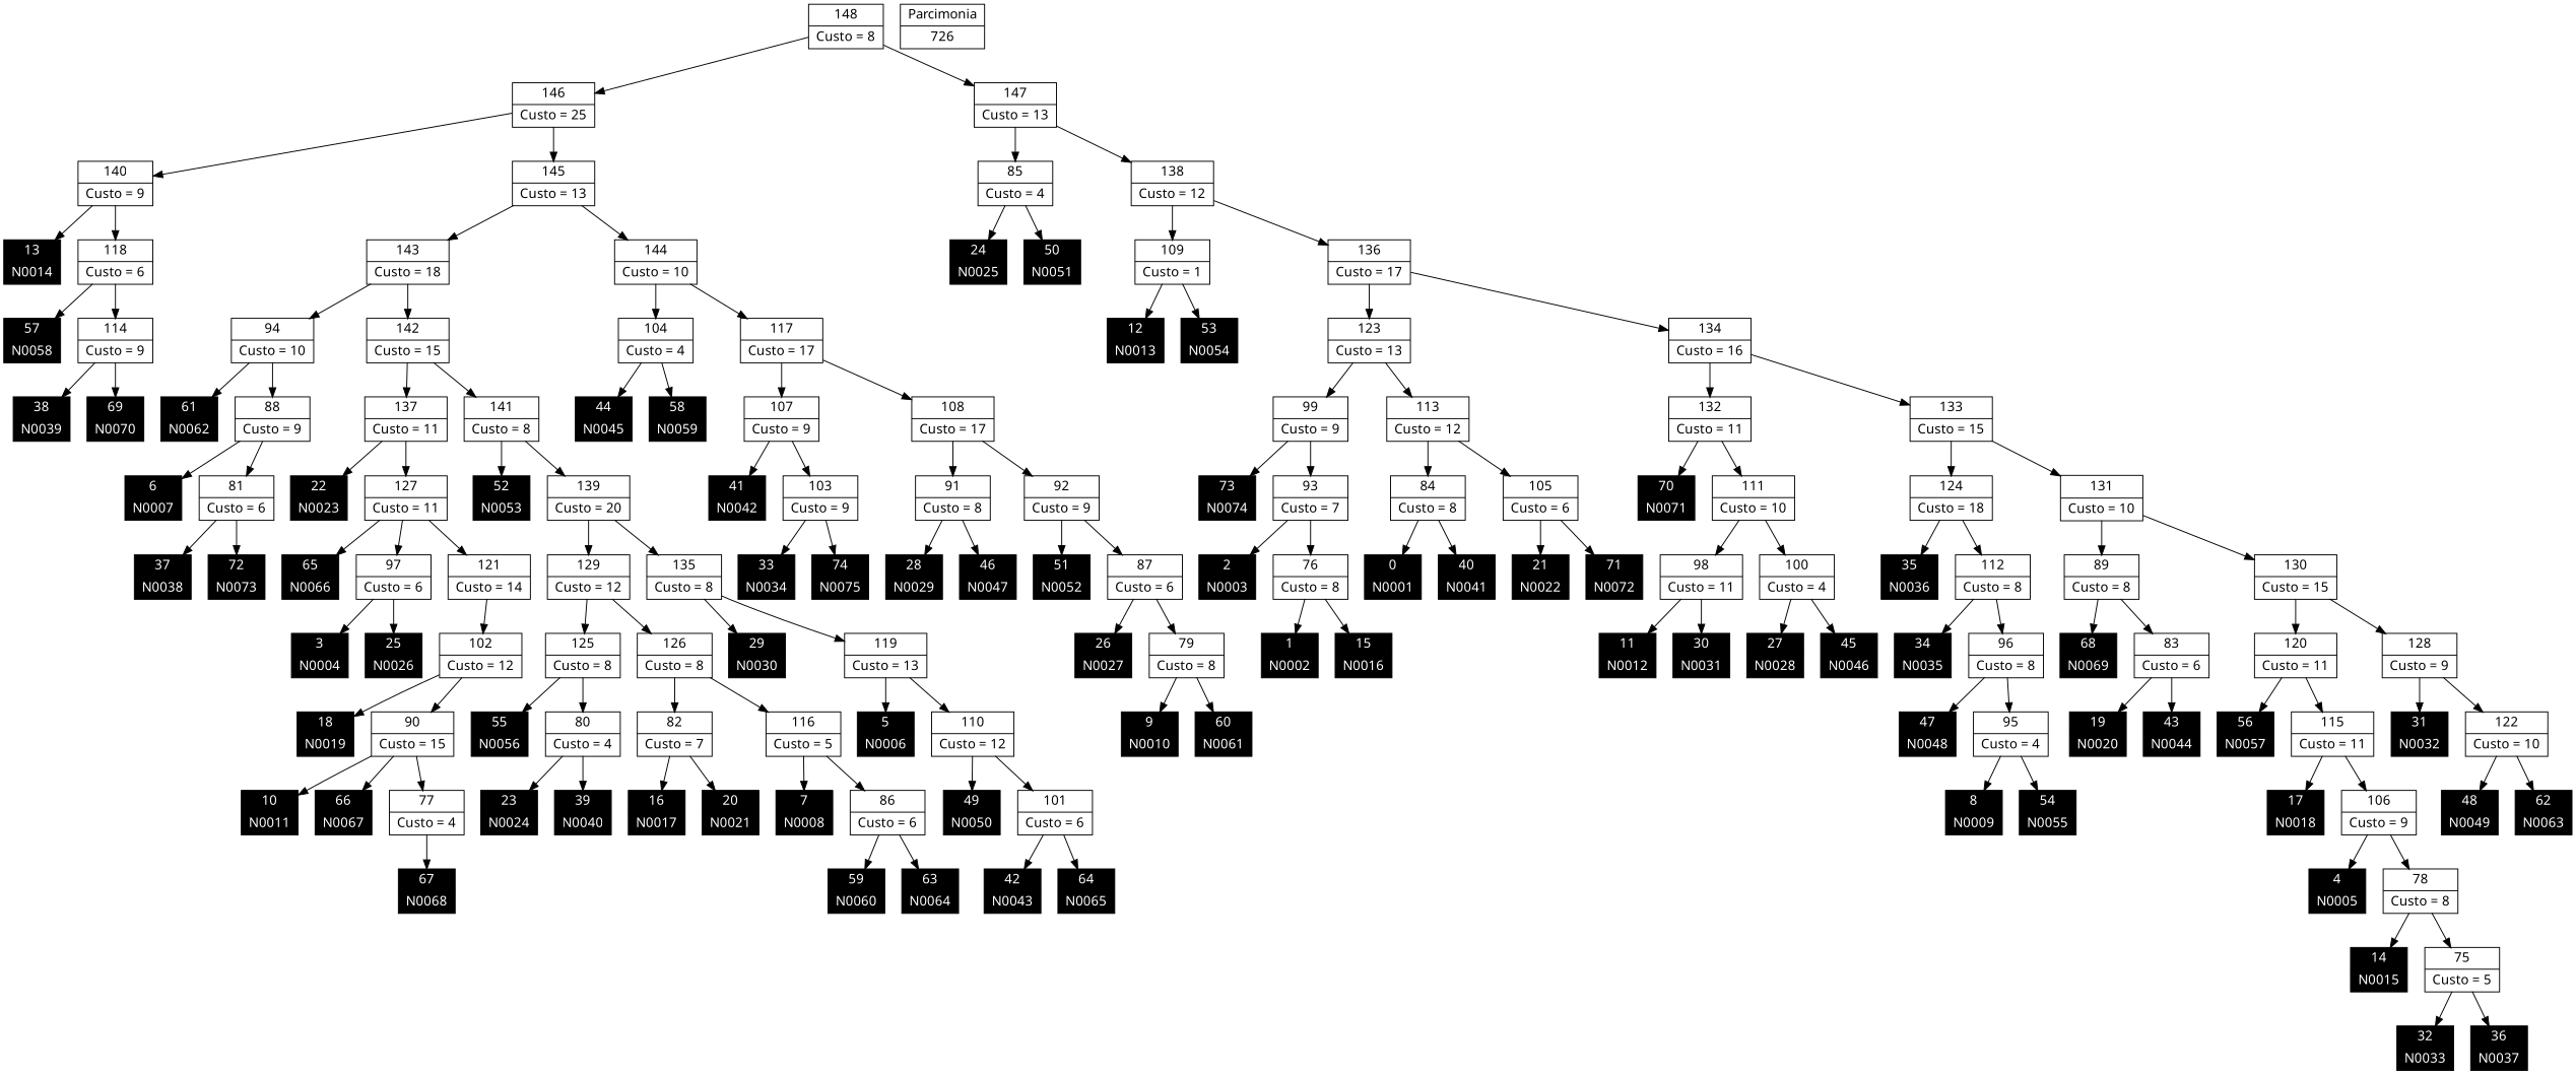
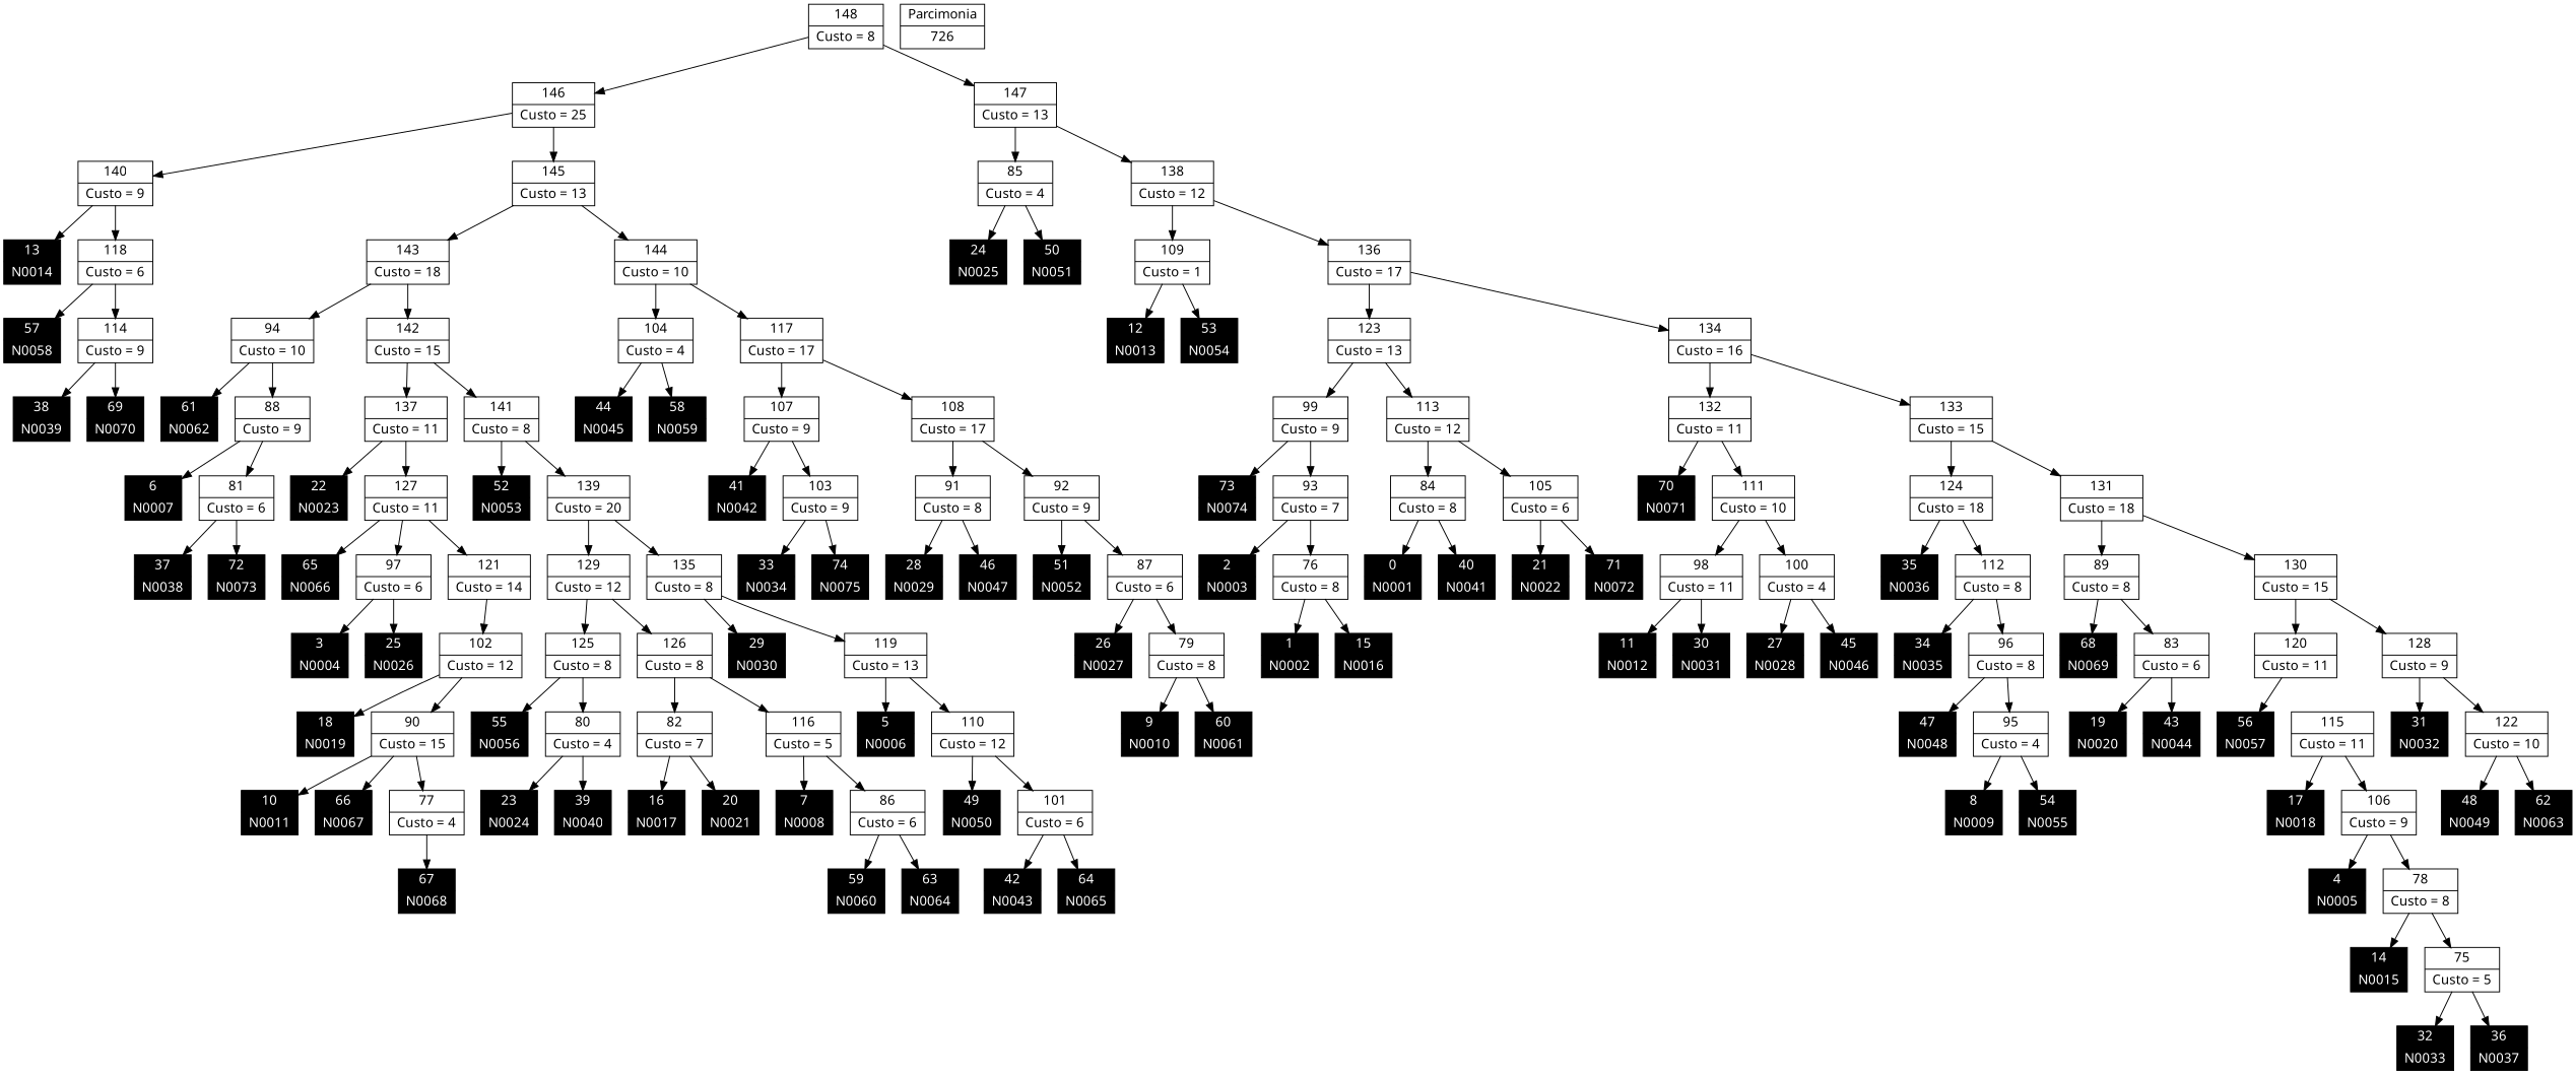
  digraph {
    fontname="Noto Sans"
    node [fontname="Noto Sans" shape=record]
    edge [fontname="Noto Sans"]
    n1 [color=black fontcolor=white fontsize=14 height=0.5 label="{0 | N0001}" style=filled]
    n2 [color=black fontcolor=white fontsize=14 height=0.5 label="{1 | N0002}" style=filled]
    n3 [color=black fontcolor=white fontsize=14 height=0.5 label="{2 | N0003}" style=filled]
    n4 [color=black fontcolor=white fontsize=14 height=0.5 label="{3 | N0004}" style=filled]
    n5 [color=black fontcolor=white fontsize=14 height=0.5 label="{4 | N0005}" style=filled]
    n6 [color=black fontcolor=white fontsize=14 height=0.5 label="{5 | N0006}" style=filled]
    n7 [color=black fontcolor=white fontsize=14 height=0.5 label="{6 | N0007}" style=filled]
    n8 [color=black fontcolor=white fontsize=14 height=0.5 label="{7 | N0008}" style=filled]
    n9 [color=black fontcolor=white fontsize=14 height=0.5 label="{8 | N0009}" style=filled]
    n10 [color=black fontcolor=white fontsize=14 height=0.5 label="{9 | N0010}" style=filled]
    n11 [color=black fontcolor=white fontsize=14 height=0.5 label="{10 | N0011}" style=filled]
    n12 [color=black fontcolor=white fontsize=14 height=0.5 label="{11 | N0012}" style=filled]
    n13 [color=black fontcolor=white fontsize=14 height=0.5 label="{12 | N0013}" style=filled]
    n14 [color=black fontcolor=white fontsize=14 height=0.5 label="{13 | N0014}" style=filled]
    n15 [color=black fontcolor=white fontsize=14 height=0.5 label="{14 | N0015}" style=filled]
    n16 [color=black fontcolor=white fontsize=14 height=0.5 label="{15 | N0016}" style=filled]
    n17 [color=black fontcolor=white fontsize=14 height=0.5 label="{16 | N0017}" style=filled]
    n18 [color=black fontcolor=white fontsize=14 height=0.5 label="{17 | N0018}" style=filled]
    n19 [color=black fontcolor=white fontsize=14 height=0.5 label="{18 | N0019}" style=filled]
    n20 [color=black fontcolor=white fontsize=14 height=0.5 label="{19 | N0020}" style=filled]
    n21 [color=black fontcolor=white fontsize=14 height=0.5 label="{20 | N0021}" style=filled]
    n22 [color=black fontcolor=white fontsize=14 height=0.5 label="{21 | N0022}" style=filled]
    n23 [color=black fontcolor=white fontsize=14 height=0.5 label="{22 | N0023}" style=filled]
    n24 [color=black fontcolor=white fontsize=14 height=0.5 label="{23 | N0024}" style=filled]
    n25 [color=black fontcolor=white fontsize=14 height=0.5 label="{24 | N0025}" style=filled]
    n26 [color=black fontcolor=white fontsize=14 height=0.5 label="{25 | N0026}" style=filled]
    n27 [color=black fontcolor=white fontsize=14 height=0.5 label="{26 | N0027}" style=filled]
    n28 [color=black fontcolor=white fontsize=14 height=0.5 label="{27 | N0028}" style=filled]
    n29 [color=black fontcolor=white fontsize=14 height=0.5 label="{28 | N0029}" style=filled]
    n30 [color=black fontcolor=white fontsize=14 height=0.5 label="{29 | N0030}" style=filled]
    n31 [color=black fontcolor=white fontsize=14 height=0.5 label="{30 | N0031}" style=filled]
    n32 [color=black fontcolor=white fontsize=14 height=0.5 label="{31 | N0032}" style=filled]
    n33 [color=black fontcolor=white fontsize=14 height=0.5 label="{32 | N0033}" style=filled]
    n34 [color=black fontcolor=white fontsize=14 height=0.5 label="{33 | N0034}" style=filled]
    n35 [color=black fontcolor=white fontsize=14 height=0.5 label="{34 | N0035}" style=filled]
    n36 [color=black fontcolor=white fontsize=14 height=0.5 label="{35 | N0036}" style=filled]
    n37 [color=black fontcolor=white fontsize=14 height=0.5 label="{36 | N0037}" style=filled]
    n38 [color=black fontcolor=white fontsize=14 height=0.5 label="{37 | N0038}" style=filled]
    n39 [color=black fontcolor=white fontsize=14 height=0.5 label="{38 | N0039}" style=filled]
    n40 [color=black fontcolor=white fontsize=14 height=0.5 label="{39 | N0040}" style=filled]
    n41 [color=black fontcolor=white fontsize=14 height=0.5 label="{40 | N0041}" style=filled]
    n42 [color=black fontcolor=white fontsize=14 height=0.5 label="{41 | N0042}" style=filled]
    n43 [color=black fontcolor=white fontsize=14 height=0.5 label="{42 | N0043}" style=filled]
    n44 [color=black fontcolor=white fontsize=14 height=0.5 label="{43 | N0044}" style=filled]
    n45 [color=black fontcolor=white fontsize=14 height=0.5 label="{44 | N0045}" style=filled]
    n46 [color=black fontcolor=white fontsize=14 height=0.5 label="{45 | N0046}" style=filled]
    n47 [color=black fontcolor=white fontsize=14 height=0.5 label="{46 | N0047}" style=filled]
    n48 [color=black fontcolor=white fontsize=14 height=0.5 label="{47 | N0048}" style=filled]
    n49 [color=black fontcolor=white fontsize=14 height=0.5 label="{48 | N0049}" style=filled]
    n50 [color=black fontcolor=white fontsize=14 height=0.5 label="{49 | N0050}" style=filled]
    n51 [color=black fontcolor=white fontsize=14 height=0.5 label="{50 | N0051}" style=filled]
    n52 [color=black fontcolor=white fontsize=14 height=0.5 label="{51 | N0052}" style=filled]
    n53 [color=black fontcolor=white fontsize=14 height=0.5 label="{52 | N0053}" style=filled]
    n54 [color=black fontcolor=white fontsize=14 height=0.5 label="{53 | N0054}" style=filled]
    n55 [color=black fontcolor=white fontsize=14 height=0.5 label="{54 | N0055}" style=filled]
    n56 [color=black fontcolor=white fontsize=14 height=0.5 label="{55 | N0056}" style=filled]
    n57 [color=black fontcolor=white fontsize=14 height=0.5 label="{56 | N0057}" style=filled]
    n58 [color=black fontcolor=white fontsize=14 height=0.5 label="{57 | N0058}" style=filled]
    n59 [color=black fontcolor=white fontsize=14 height=0.5 label="{58 | N0059}" style=filled]
    n60 [color=black fontcolor=white fontsize=14 height=0.5 label="{59 | N0060}" style=filled]
    n61 [color=black fontcolor=white fontsize=14 height=0.5 label="{60 | N0061}" style=filled]
    n62 [color=black fontcolor=white fontsize=14 height=0.5 label="{61 | N0062}" style=filled]
    n63 [color=black fontcolor=white fontsize=14 height=0.5 label="{62 | N0063}" style=filled]
    n64 [color=black fontcolor=white fontsize=14 height=0.5 label="{63 | N0064}" style=filled]
    n65 [color=black fontcolor=white fontsize=14 height=0.5 label="{64 | N0065}" style=filled]
    n66 [color=black fontcolor=white fontsize=14 height=0.5 label="{65 | N0066}" style=filled]
    n67 [color=black fontcolor=white fontsize=14 height=0.5 label="{66 | N0067}" style=filled]
    n68 [color=black fontcolor=white fontsize=14 height=0.5 label="{67 | N0068}" style=filled]
    n69 [color=black fontcolor=white fontsize=14 height=0.5 label="{68 | N0069}" style=filled]
    n70 [color=black fontcolor=white fontsize=14 height=0.5 label="{69 | N0070}" style=filled]
    n71 [color=black fontcolor=white fontsize=14 height=0.5 label="{70 | N0071}" style=filled]
    n72 [color=black fontcolor=white fontsize=14 height=0.5 label="{71 | N0072}" style=filled]
    n73 [color=black fontcolor=white fontsize=14 height=0.5 label="{72 | N0073}" style=filled]
    n74 [color=black fontcolor=white fontsize=14 height=0.5 label="{73 | N0074}" style=filled]
    n75 [color=black fontcolor=white fontsize=14 height=0.5 label="{74 | N0075}" style=filled]
    n76 [label="{75|Custo = 5}"]
    n77 [label="{76|Custo = 8}"]
    n78 [label="{77|Custo = 4}"]
    n79 [label="{78|Custo = 8}"]
    n80 [label="{79|Custo = 8}"]
    n81 [label="{80|Custo = 4}"]
    n82 [label="{81|Custo = 6}"]
    n83 [label="{82|Custo = 7}"]
    n84 [label="{83|Custo = 6}"]
    n85 [label="{84|Custo = 8}"]
    n86 [label="{85|Custo = 4}"]
    n87 [label="{86|Custo = 6}"]
    n88 [label="{87|Custo = 6}"]
    n89 [label="{88|Custo = 9}"]
    n90 [label="{89|Custo = 8}"]
    n91 [label="{90|Custo = 15}"]
    n92 [label="{91|Custo = 8}"]
    n93 [label="{92|Custo = 9}"]
    n94 [label="{93|Custo = 7}"]
    n95 [label="{94|Custo = 10}"]
    n96 [label="{95|Custo = 4}"]
    n97 [label="{96|Custo = 8}"]
    n98 [label="{97|Custo = 6}"]
    n99 [label="{98|Custo = 11}"]
    n100 [label="{99|Custo = 9}"]
    n101 [label="{100|Custo = 4}"]
    n102 [label="{101|Custo = 6}"]
    n103 [label="{102|Custo = 12}"]
    n104 [label="{103|Custo = 9}"]
    n105 [label="{104|Custo = 4}"]
    n106 [label="{105|Custo = 6}"]
    n107 [label="{106|Custo = 9}"]
    n108 [label="{107|Custo = 9}"]
    n109 [label="{108|Custo = 17}"]
    n110 [label="{109|Custo = 1}"]
    n111 [label="{110|Custo = 12}"]
    n112 [label="{111|Custo = 10}"]
    n113 [label="{112|Custo = 8}"]
    n114 [label="{113|Custo = 12}"]
    n115 [label="{114|Custo = 9}"]
    n116 [label="{115|Custo = 11}"]
    n117 [label="{116|Custo = 5}"]
    n118 [label="{117|Custo = 17}"]
    n119 [label="{118|Custo = 6}"]
    n120 [label="{119|Custo = 13}"]
    n121 [label="{120|Custo = 11}"]
    n122 [label="{121|Custo = 14}"]
    n123 [label="{122|Custo = 10}"]
    n124 [label="{123|Custo = 13}"]
    n125 [label="{124|Custo = 18}"]
    n126 [label="{125|Custo = 8}"]
    n127 [label="{126|Custo = 8}"]
    n128 [label="{127|Custo = 11}"]
    n129 [label="{128|Custo = 9}"]
    n130 [label="{129|Custo = 12}"]
    n131 [label="{130|Custo = 15}"]
-   n132 [label="{131|Custo = 10}"]
+   n132 [label="{131|Custo = 18}"]
    n133 [label="{132|Custo = 11}"]
    n134 [label="{133|Custo = 15}"]
    n135 [label="{134|Custo = 16}"]
    n136 [label="{135|Custo = 8}"]
    n137 [label="{136|Custo = 17}"]
    n138 [label="{137|Custo = 11}"]
    n139 [label="{138|Custo = 12}"]
    n140 [label="{139|Custo = 20}"]
    n141 [label="{140|Custo = 9}"]
    n142 [label="{141|Custo = 8}"]
    n143 [label="{142|Custo = 15}"]
    n144 [label="{143|Custo = 18}"]
    n145 [label="{144|Custo = 10}"]
    n146 [label="{145|Custo = 13}"]
    n147 [label="{146|Custo = 25}"]
    n148 [label="{147|Custo = 13}"]
    n149 [label="{148|Custo = 8}"]
    n150 [label="{Parcimonia|726}"]
    n76 -> n33
    n76 -> n37
    n77 -> n2
    n77 -> n16
    n78 -> n68
    n79 -> n15
    n79 -> n76
    n80 -> n10
    n80 -> n61
    n81 -> n24
    n81 -> n40
    n82 -> n38
    n82 -> n73
    n83 -> n17
    n83 -> n21
    n84 -> n20
    n84 -> n44
    n85 -> n1
    n85 -> n41
    n86 -> n25
    n86 -> n51
    n87 -> n60
    n87 -> n64
    n88 -> n27
    n88 -> n80
    n89 -> n7
    n89 -> n82
    n90 -> n69
    n90 -> n84
    n91 -> n11
    n91 -> n67
    n91 -> n78
    n92 -> n29
    n92 -> n47
    n93 -> n52
    n93 -> n88
    n94 -> n3
    n94 -> n77
    n95 -> n62
    n95 -> n89
    n96 -> n9
    n96 -> n55
    n97 -> n48
    n97 -> n96
    n98 -> n4
    n98 -> n26
    n99 -> n12
    n99 -> n31
    n100 -> n74
    n100 -> n94
    n101 -> n28
    n101 -> n46
    n102 -> n43
    n102 -> n65
    n103 -> n19
    n103 -> n91
    n104 -> n34
    n104 -> n75
    n105 -> n45
    n105 -> n59
    n106 -> n22
    n106 -> n72
    n107 -> n5
    n107 -> n79
    n108 -> n42
    n108 -> n104
    n109 -> n92
    n109 -> n93
    n110 -> n13
    n110 -> n54
    n111 -> n50
    n111 -> n102
    n112 -> n99
    n112 -> n101
    n113 -> n35
    n113 -> n97
    n114 -> n85
    n114 -> n106
    n115 -> n39
    n115 -> n70
    n116 -> n18
    n116 -> n107
    n117 -> n8
    n117 -> n87
    n118 -> n108
    n118 -> n109
    n119 -> n58
    n119 -> n115
    n120 -> n6
    n120 -> n111
    n121 -> n57
-   n121 -> n116
    n122 -> n103
    n123 -> n49
    n123 -> n63
    n124 -> n100
    n124 -> n114
    n125 -> n36
    n125 -> n113
    n126 -> n56
    n126 -> n81
    n127 -> n83
    n127 -> n117
    n128 -> n66
    n128 -> n98
    n128 -> n122
    n129 -> n32
    n129 -> n123
    n130 -> n126
    n130 -> n127
    n131 -> n121
    n131 -> n129
    n132 -> n90
    n132 -> n131
    n133 -> n71
    n133 -> n112
    n134 -> n125
    n134 -> n132
    n135 -> n133
    n135 -> n134
    n136 -> n30
    n136 -> n120
    n137 -> n124
    n137 -> n135
    n138 -> n23
    n138 -> n128
    n139 -> n110
    n139 -> n137
    n140 -> n130
    n140 -> n136
    n141 -> n14
    n141 -> n119
    n142 -> n53
    n142 -> n140
    n143 -> n138
    n143 -> n142
    n144 -> n95
    n144 -> n143
    n145 -> n105
    n145 -> n118
    n146 -> n144
    n146 -> n145
    n147 -> n141
    n147 -> n146
    n148 -> n86
    n148 -> n139
    n149 -> n147
    n149 -> n148
  }
